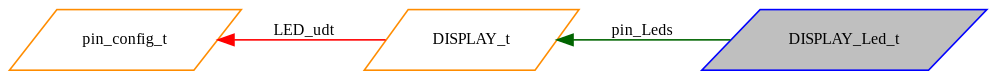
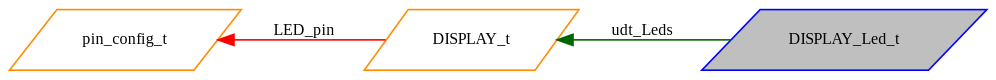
  digraph {
    fontname="Liberation Serif"
    rankdir=LR
    node [color=darkorange fillcolor=white fontname="Liberation Serif" fontsize=10 shape=parallelogram style=filled]
    edge [dir=back fontname="Liberation Serif" fontsize=10 labelfontname=Helvetica labelfontsize=10 style=solid]
    n1 [color=blue fillcolor=grey75 fontcolor=black height=0.2 label=DISPLAY_Led_t width=0.4]
    n2 [height=0.2 label=DISPLAY_t width=0.4]
    n3 [height=0.2 label=pin_config_t width=0.4]
-   n2 -> n1 [color=darkgreen label=" pin_Leds"]
-   n3 -> n2 [color=red label=" LED_udt"]
+   n2 -> n1 [color=darkgreen label=" udt_Leds"]
+   n3 -> n2 [color=red label=" LED_pin"]
  }
